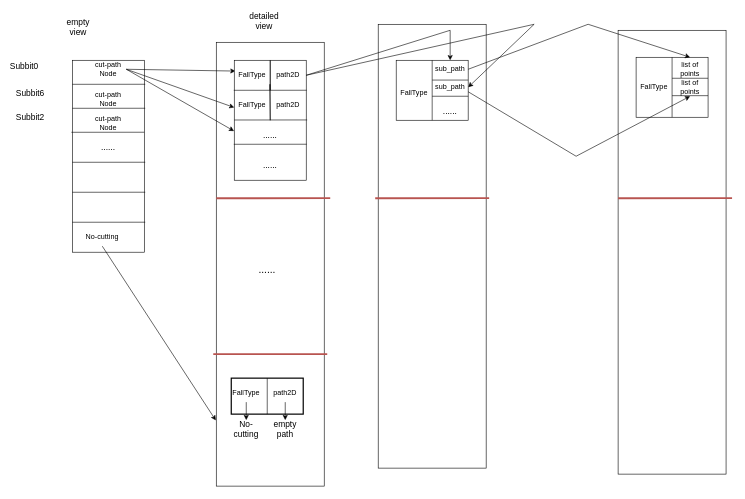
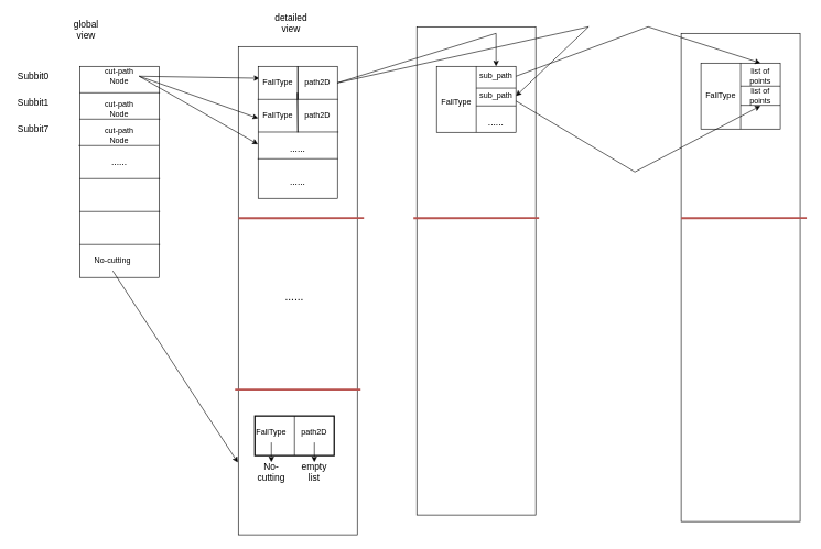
  <mxCell id="0" />
  <mxCell id="1" parent="0" />
  <mxCell id="2" value="" style="rounded=0;whiteSpace=wrap;html=1;" parent="1" vertex="1"><mxGeometry x="120" y="100" width="120" height="320" as="geometry" /></mxCell>
  <mxCell id="3" value="" style="endArrow=none;html=1;rounded=0;entryX=1.013;entryY=0.156;entryDx=0;entryDy=0;entryPerimeter=0;" parent="1" edge="1"><mxGeometry width="50" height="50" relative="1" as="geometry"><mxPoint x="118.44" y="220.08" as="sourcePoint" /><mxPoint x="240" y="220" as="targetPoint" /></mxGeometry></mxCell>
  <mxCell id="4" value="" style="endArrow=none;html=1;rounded=0;entryX=1.013;entryY=0.156;entryDx=0;entryDy=0;entryPerimeter=0;" parent="1" edge="1"><mxGeometry width="50" height="50" relative="1" as="geometry"><mxPoint x="120" y="270.08" as="sourcePoint" /><mxPoint x="241.56" y="270" as="targetPoint" /></mxGeometry></mxCell>
  <mxCell id="5" value="" style="endArrow=none;html=1;rounded=0;entryX=1.013;entryY=0.156;entryDx=0;entryDy=0;entryPerimeter=0;" parent="1" edge="1"><mxGeometry width="50" height="50" relative="1" as="geometry"><mxPoint x="120" y="320.08" as="sourcePoint" /><mxPoint x="241.56" y="320" as="targetPoint" /></mxGeometry></mxCell>
  <mxCell id="6" value="" style="endArrow=none;html=1;rounded=0;entryX=1.013;entryY=0.156;entryDx=0;entryDy=0;entryPerimeter=0;" parent="1" edge="1"><mxGeometry width="50" height="50" relative="1" as="geometry"><mxPoint x="120" y="370.08" as="sourcePoint" /><mxPoint x="241.56" y="370" as="targetPoint" /></mxGeometry></mxCell>
  <mxCell id="7" value="" style="endArrow=none;html=1;rounded=0;entryX=1.013;entryY=0.156;entryDx=0;entryDy=0;entryPerimeter=0;" parent="1" edge="1"><mxGeometry width="50" height="50" relative="1" as="geometry"><mxPoint x="120" y="180.08" as="sourcePoint" /><mxPoint x="241.56" y="180" as="targetPoint" /></mxGeometry></mxCell>
  <mxCell id="8" value="" style="endArrow=none;html=1;rounded=0;entryX=1.013;entryY=0.156;entryDx=0;entryDy=0;entryPerimeter=0;" parent="1" edge="1"><mxGeometry width="50" height="50" relative="1" as="geometry"><mxPoint x="120" y="140.08" as="sourcePoint" /><mxPoint x="241.56" y="140" as="targetPoint" /></mxGeometry></mxCell>
  <mxCell id="9" style="rounded=0;orthogonalLoop=1;jettySize=auto;html=1;exitX=1;exitY=0.5;exitDx=0;exitDy=0;entryX=0.017;entryY=0.09;entryDx=0;entryDy=0;entryPerimeter=0;" parent="1" source="12" target="15" edge="1"><mxGeometry relative="1" as="geometry" /></mxCell>
  <mxCell id="10" style="edgeStyle=none;rounded=0;orthogonalLoop=1;jettySize=auto;html=1;exitX=1;exitY=0.5;exitDx=0;exitDy=0;" parent="1" source="12" target="15" edge="1"><mxGeometry relative="1" as="geometry" /></mxCell>
  <mxCell id="11" style="edgeStyle=none;rounded=0;orthogonalLoop=1;jettySize=auto;html=1;exitX=1;exitY=0.5;exitDx=0;exitDy=0;entryX=-0.003;entryY=0.59;entryDx=0;entryDy=0;entryPerimeter=0;" parent="1" source="12" target="15" edge="1"><mxGeometry relative="1" as="geometry" /></mxCell>
  <mxCell id="12" value="cut-path Node" style="text;html=1;strokeColor=none;fillColor=none;align=center;verticalAlign=middle;whiteSpace=wrap;rounded=0;" parent="1" vertex="1"><mxGeometry x="150" y="100" width="60" height="30" as="geometry" /></mxCell>
  <mxCell id="13" value="cut-path Node" style="text;html=1;strokeColor=none;fillColor=none;align=center;verticalAlign=middle;whiteSpace=wrap;rounded=0;" parent="1" vertex="1"><mxGeometry x="150" y="150" width="60" height="30" as="geometry" /></mxCell>
  <mxCell id="14" value="cut-path Node" style="text;html=1;strokeColor=none;fillColor=none;align=center;verticalAlign=middle;whiteSpace=wrap;rounded=0;" parent="1" vertex="1"><mxGeometry x="150" y="190" width="60" height="30" as="geometry" /></mxCell>
  <mxCell id="15" value="" style="rounded=0;whiteSpace=wrap;html=1;" parent="1" vertex="1"><mxGeometry x="390" y="100" width="120" height="200" as="geometry" /></mxCell>
  <mxCell id="16" style="edgeStyle=orthogonalEdgeStyle;rounded=0;orthogonalLoop=1;jettySize=auto;html=1;exitX=0.5;exitY=1;exitDx=0;exitDy=0;" parent="1" source="15" target="15" edge="1"><mxGeometry relative="1" as="geometry" /></mxCell>
  <mxCell id="17" value="" style="endArrow=none;html=1;rounded=0;entryX=1.013;entryY=0.156;entryDx=0;entryDy=0;entryPerimeter=0;" parent="1" edge="1"><mxGeometry width="50" height="50" relative="1" as="geometry"><mxPoint x="389.22" y="150.08" as="sourcePoint" /><mxPoint x="510.78" y="150" as="targetPoint" /></mxGeometry></mxCell>
  <mxCell id="18" value="" style="endArrow=none;html=1;rounded=0;entryX=1.013;entryY=0.156;entryDx=0;entryDy=0;entryPerimeter=0;" parent="1" edge="1"><mxGeometry width="50" height="50" relative="1" as="geometry"><mxPoint x="390" y="199.58" as="sourcePoint" /><mxPoint x="511.56" y="199.5" as="targetPoint" /></mxGeometry></mxCell>
  <mxCell id="19" value="" style="endArrow=none;html=1;rounded=0;entryX=1.013;entryY=0.156;entryDx=0;entryDy=0;entryPerimeter=0;" parent="1" edge="1"><mxGeometry width="50" height="50" relative="1" as="geometry"><mxPoint x="389.22" y="240.08" as="sourcePoint" /><mxPoint x="510.78" y="240" as="targetPoint" /></mxGeometry></mxCell>
  <mxCell id="20" value="" style="rounded=0;whiteSpace=wrap;html=1;fillColor=none;" parent="1" vertex="1"><mxGeometry x="360" y="70" width="180" height="740" as="geometry" /></mxCell>
  <mxCell id="21" value="" style="endArrow=none;html=1;rounded=0;fillColor=#f8cecc;strokeColor=#b85450;strokeWidth=3;" parent="1" edge="1"><mxGeometry width="50" height="50" relative="1" as="geometry"><mxPoint x="360" y="330.08" as="sourcePoint" /><mxPoint x="550" y="330" as="targetPoint" /></mxGeometry></mxCell>
  <mxCell id="22" value="" style="endArrow=none;html=1;rounded=0;fillColor=#f8cecc;strokeColor=#b85450;strokeWidth=3;" parent="1" edge="1"><mxGeometry width="50" height="50" relative="1" as="geometry"><mxPoint x="355" y="590.08" as="sourcePoint" /><mxPoint x="545" y="590" as="targetPoint" /></mxGeometry></mxCell>
  <mxCell id="23" value="" style="endArrow=none;html=1;rounded=0;strokeWidth=1;" parent="1" edge="1"><mxGeometry width="50" height="50" relative="1" as="geometry"><mxPoint x="450" y="100" as="sourcePoint" /><mxPoint x="450" y="100" as="targetPoint" /><Array as="points"><mxPoint x="450" y="150" /></Array></mxGeometry></mxCell>
  <mxCell id="24" value="" style="endArrow=none;html=1;rounded=0;strokeWidth=1;" parent="1" edge="1"><mxGeometry width="50" height="50" relative="1" as="geometry"><mxPoint x="449.5" y="140" as="sourcePoint" /><mxPoint x="449.5" y="140" as="targetPoint" /><Array as="points"><mxPoint x="450" y="200" /></Array></mxGeometry></mxCell>
  <mxCell id="25" value="FallType" style="text;html=1;strokeColor=none;fillColor=none;align=center;verticalAlign=middle;whiteSpace=wrap;rounded=0;" parent="1" vertex="1"><mxGeometry x="390" y="110" width="60" height="30" as="geometry" /></mxCell>
  <mxCell id="26" style="rounded=0;orthogonalLoop=1;jettySize=auto;html=1;exitX=1;exitY=0.5;exitDx=0;exitDy=0;entryX=0.5;entryY=0;entryDx=0;entryDy=0;" edge="1" parent="1" source="28" target="59"><mxGeometry relative="1" as="geometry"><mxPoint x="730" y="115" as="targetPoint" /><Array as="points"><mxPoint x="750" y="50" /></Array></mxGeometry></mxCell>
  <mxCell id="27" style="edgeStyle=none;rounded=0;orthogonalLoop=1;jettySize=auto;html=1;exitX=1;exitY=0.5;exitDx=0;exitDy=0;entryX=1;entryY=0.5;entryDx=0;entryDy=0;" edge="1" parent="1" source="28" target="61"><mxGeometry relative="1" as="geometry"><Array as="points"><mxPoint x="890" y="40" /></Array></mxGeometry></mxCell>
  <mxCell id="28" value="path2D" style="text;html=1;strokeColor=none;fillColor=none;align=center;verticalAlign=middle;whiteSpace=wrap;rounded=0;" parent="1" vertex="1"><mxGeometry x="450" y="110" width="60" height="30" as="geometry" /></mxCell>
  <mxCell id="29" value="FallType" style="text;html=1;strokeColor=none;fillColor=none;align=center;verticalAlign=middle;whiteSpace=wrap;rounded=0;" parent="1" vertex="1"><mxGeometry x="390" y="160" width="60" height="30" as="geometry" /></mxCell>
  <mxCell id="30" value="path2D" style="text;html=1;strokeColor=none;fillColor=none;align=center;verticalAlign=middle;whiteSpace=wrap;rounded=0;" parent="1" vertex="1"><mxGeometry x="450" y="160" width="60" height="30" as="geometry" /></mxCell>
  <mxCell id="31" value="&lt;font style=&quot;font-size: 14px;&quot;&gt;......&lt;/font&gt;" style="text;html=1;strokeColor=none;fillColor=none;align=center;verticalAlign=middle;whiteSpace=wrap;rounded=0;" parent="1" vertex="1"><mxGeometry x="420" y="210" width="60" height="30" as="geometry" /></mxCell>
  <mxCell id="32" value="&lt;font style=&quot;font-size: 14px;&quot;&gt;......&lt;/font&gt;" style="text;html=1;strokeColor=none;fillColor=none;align=center;verticalAlign=middle;whiteSpace=wrap;rounded=0;" parent="1" vertex="1"><mxGeometry x="420" y="260" width="60" height="30" as="geometry" /></mxCell>
  <mxCell id="33" value="&lt;font style=&quot;font-size: 14px;&quot;&gt;......&lt;/font&gt;" style="text;html=1;strokeColor=none;fillColor=none;align=center;verticalAlign=middle;whiteSpace=wrap;rounded=0;" parent="1" vertex="1"><mxGeometry x="150" y="230" width="60" height="30" as="geometry" /></mxCell>
  <mxCell id="34" value="&lt;p style=&quot;line-height: 1.7;&quot;&gt;&lt;font style=&quot;font-size: 17px;&quot;&gt;......&lt;/font&gt;&lt;/p&gt;" style="text;html=1;strokeColor=none;fillColor=none;align=center;verticalAlign=middle;whiteSpace=wrap;rounded=0;strokeWidth=2;perimeterSpacing=1;" parent="1" vertex="1"><mxGeometry x="340" y="370" width="210" height="160" as="geometry" /></mxCell>
- <mxCell id="35" value="empty view" style="text;html=1;strokeColor=none;fillColor=none;align=center;verticalAlign=middle;whiteSpace=wrap;rounded=0;fontSize=14;" parent="1" vertex="1"><mxGeometry x="100" y="30" width="60" height="30" as="geometry" /></mxCell>
+ <mxCell id="35" value="global view" style="text;html=1;strokeColor=none;fillColor=none;align=center;verticalAlign=middle;whiteSpace=wrap;rounded=0;fontSize=14;" parent="1" vertex="1"><mxGeometry x="100" y="30" width="60" height="30" as="geometry" /></mxCell>
  <mxCell id="36" value="detailed view" style="text;html=1;strokeColor=none;fillColor=none;align=center;verticalAlign=middle;whiteSpace=wrap;rounded=0;fontSize=14;" parent="1" vertex="1"><mxGeometry x="410" y="20" width="60" height="30" as="geometry" /></mxCell>
- <mxCell id="37" value="Subbit0" style="text;html=1;strokeColor=none;fillColor=none;align=center;verticalAlign=middle;whiteSpace=wrap;rounded=0;fontSize=14;" parent="1" vertex="1"><mxGeometry x="10" y="95" width="60" height="30" as="geometry" /></mxCell>
- <mxCell id="38" value="Subbit6" style="text;html=1;strokeColor=none;fillColor=none;align=center;verticalAlign=middle;whiteSpace=wrap;rounded=0;fontSize=14;" parent="1" vertex="1"><mxGeometry x="20" y="140" width="60" height="30" as="geometry" /></mxCell>
- <mxCell id="39" value="Subbit2" style="text;html=1;strokeColor=none;fillColor=none;align=center;verticalAlign=middle;whiteSpace=wrap;rounded=0;fontSize=14;" parent="1" vertex="1"><mxGeometry x="20" y="180" width="60" height="30" as="geometry" /></mxCell>
+ <mxCell id="37" value="Subbit0" style="text;html=1;strokeColor=none;fillColor=none;align=center;verticalAlign=middle;whiteSpace=wrap;rounded=0;fontSize=14;" parent="1" vertex="1"><mxGeometry x="20" y="100" width="60" height="30" as="geometry" /></mxCell>
+ <mxCell id="38" value="Subbit1" style="text;html=1;strokeColor=none;fillColor=none;align=center;verticalAlign=middle;whiteSpace=wrap;rounded=0;fontSize=14;" parent="1" vertex="1"><mxGeometry x="20" y="140" width="60" height="30" as="geometry" /></mxCell>
+ <mxCell id="39" value="Subbit7" style="text;html=1;strokeColor=none;fillColor=none;align=center;verticalAlign=middle;whiteSpace=wrap;rounded=0;fontSize=14;" parent="1" vertex="1"><mxGeometry x="20" y="180" width="60" height="30" as="geometry" /></mxCell>
  <mxCell id="40" style="edgeStyle=none;rounded=0;orthogonalLoop=1;jettySize=auto;html=1;exitX=0.5;exitY=1;exitDx=0;exitDy=0;entryX=-0.004;entryY=0.852;entryDx=0;entryDy=0;entryPerimeter=0;fontSize=14;strokeWidth=1;" parent="1" source="41" target="20" edge="1"><mxGeometry relative="1" as="geometry" /></mxCell>
  <mxCell id="41" value="No-cutting" style="text;html=1;strokeColor=none;fillColor=none;align=center;verticalAlign=middle;whiteSpace=wrap;rounded=0;" parent="1" vertex="1"><mxGeometry x="140" y="380" width="60" height="30" as="geometry" /></mxCell>
  <mxCell id="42" value="" style="rounded=0;whiteSpace=wrap;html=1;fontSize=14;strokeWidth=2;fillColor=none;" parent="1" vertex="1"><mxGeometry x="385" y="630" width="120" height="60" as="geometry" /></mxCell>
  <mxCell id="43" value="" style="endArrow=none;html=1;rounded=0;fontSize=14;strokeWidth=1;entryX=0.5;entryY=0;entryDx=0;entryDy=0;exitX=0.5;exitY=1;exitDx=0;exitDy=0;" parent="1" source="42" target="42" edge="1"><mxGeometry width="50" height="50" relative="1" as="geometry"><mxPoint x="410" y="690" as="sourcePoint" /><mxPoint x="460" y="640" as="targetPoint" /></mxGeometry></mxCell>
  <mxCell id="44" value="&lt;span style=&quot;color: rgba(0, 0, 0, 0); font-family: monospace; font-size: 0px; text-align: start;&quot;&gt;%3CmxGraphModel%3E%3Croot%3E%3CmxCell%20id%3D%220%22%2F%3E%3CmxCell%20id%3D%221%22%20parent%3D%220%22%2F%3E%3CmxCell%20id%3D%222%22%20value%3D%22FallType%22%20style%3D%22text%3Bhtml%3D1%3BstrokeColor%3Dnone%3BfillColor%3Dnone%3Balign%3Dcenter%3BverticalAlign%3Dmiddle%3BwhiteSpace%3Dwrap%3Brounded%3D0%3B%22%20vertex%3D%221%22%20parent%3D%221%22%3E%3CmxGeometry%20x%3D%22400%22%20y%3D%22100%22%20width%3D%2260%22%20height%3D%2230%22%20as%3D%22geometry%22%2F%3E%3C%2FmxCell%3E%3C%2Froot%3E%3C%2FmxGraphModel%3E&lt;/span&gt;&lt;span style=&quot;color: rgba(0, 0, 0, 0); font-family: monospace; font-size: 0px; text-align: start;&quot;&gt;%3CmxGraphModel%3E%3Croot%3E%3CmxCell%20id%3D%220%22%2F%3E%3CmxCell%20id%3D%221%22%20parent%3D%220%22%2F%3E%3CmxCell%20id%3D%222%22%20value%3D%22FallType%22%20style%3D%22text%3Bhtml%3D1%3BstrokeColor%3Dnone%3BfillColor%3Dnone%3Balign%3Dcenter%3BverticalAlign%3Dmiddle%3BwhiteSpace%3Dwrap%3Brounded%3D0%3B%22%20vertex%3D%221%22%20parent%3D%221%22%3E%3CmxGeometry%20x%3D%22400%22%20y%3D%22100%22%20width%3D%2260%22%20height%3D%2230%22%20as%3D%22geometry%22%2F%3E%3C%2FmxCell%3E%3C%2Froot%3E%3C%2FmxGraphModel%3E&lt;/span&gt;" style="text;html=1;strokeColor=none;fillColor=none;align=center;verticalAlign=middle;whiteSpace=wrap;rounded=0;" parent="1" vertex="1"><mxGeometry x="380" y="640" width="60" height="30" as="geometry" /></mxCell>
  <mxCell id="45" style="edgeStyle=none;rounded=0;orthogonalLoop=1;jettySize=auto;html=1;exitX=0.5;exitY=1;exitDx=0;exitDy=0;entryX=0.5;entryY=0;entryDx=0;entryDy=0;fontSize=14;strokeWidth=1;" parent="1" source="46" target="49" edge="1"><mxGeometry relative="1" as="geometry" /></mxCell>
  <mxCell id="46" value="FallType" style="text;html=1;strokeColor=none;fillColor=none;align=center;verticalAlign=middle;whiteSpace=wrap;rounded=0;" parent="1" vertex="1"><mxGeometry x="380" y="640" width="60" height="30" as="geometry" /></mxCell>
  <mxCell id="47" style="edgeStyle=none;rounded=0;orthogonalLoop=1;jettySize=auto;html=1;exitX=0.5;exitY=1;exitDx=0;exitDy=0;entryX=0.5;entryY=0;entryDx=0;entryDy=0;fontSize=14;strokeWidth=1;" parent="1" source="48" target="50" edge="1"><mxGeometry relative="1" as="geometry" /></mxCell>
  <mxCell id="48" value="path2D" style="text;html=1;strokeColor=none;fillColor=none;align=center;verticalAlign=middle;whiteSpace=wrap;rounded=0;" parent="1" vertex="1"><mxGeometry x="445" y="640" width="60" height="30" as="geometry" /></mxCell>
  <mxCell id="49" value="No-cutting" style="text;html=1;strokeColor=none;fillColor=none;align=center;verticalAlign=middle;whiteSpace=wrap;rounded=0;fontSize=14;" parent="1" vertex="1"><mxGeometry x="380" y="700" width="60" height="30" as="geometry" /></mxCell>
- <mxCell id="50" value="empty path" style="text;html=1;strokeColor=none;fillColor=none;align=center;verticalAlign=middle;whiteSpace=wrap;rounded=0;fontSize=14;" parent="1" vertex="1"><mxGeometry x="445" y="700" width="60" height="30" as="geometry" /></mxCell>
+ <mxCell id="50" value="empty list" style="text;html=1;strokeColor=none;fillColor=none;align=center;verticalAlign=middle;whiteSpace=wrap;rounded=0;fontSize=14;" parent="1" vertex="1"><mxGeometry x="445" y="700" width="60" height="30" as="geometry" /></mxCell>
  <mxCell id="51" value="" style="rounded=0;whiteSpace=wrap;html=1;fillColor=none;" vertex="1" parent="1"><mxGeometry x="630" y="40" width="180" height="740" as="geometry" /></mxCell>
  <mxCell id="52" value="" style="endArrow=none;html=1;rounded=0;fillColor=#f8cecc;strokeColor=#b85450;strokeWidth=3;" edge="1" parent="1"><mxGeometry width="50" height="50" relative="1" as="geometry"><mxPoint x="625" y="330.08" as="sourcePoint" /><mxPoint x="815" y="330" as="targetPoint" /></mxGeometry></mxCell>
  <mxCell id="53" value="" style="rounded=0;whiteSpace=wrap;html=1;fillColor=default;" vertex="1" parent="1"><mxGeometry x="660" y="100" width="120" height="100" as="geometry" /></mxCell>
  <mxCell id="54" value="" style="endArrow=none;html=1;rounded=0;entryX=0.5;entryY=0;entryDx=0;entryDy=0;exitX=0.5;exitY=1;exitDx=0;exitDy=0;" edge="1" parent="1" source="53" target="53"><mxGeometry width="50" height="50" relative="1" as="geometry"><mxPoint x="690" y="150" as="sourcePoint" /><mxPoint x="740" y="100" as="targetPoint" /></mxGeometry></mxCell>
  <mxCell id="55" value="FallType" style="text;html=1;strokeColor=none;fillColor=none;align=center;verticalAlign=middle;whiteSpace=wrap;rounded=0;" vertex="1" parent="1"><mxGeometry x="660" y="140" width="60" height="30" as="geometry" /></mxCell>
  <mxCell id="56" value="" style="endArrow=none;html=1;rounded=0;" edge="1" parent="1"><mxGeometry width="50" height="50" relative="1" as="geometry"><mxPoint x="720" y="133" as="sourcePoint" /><mxPoint x="780" y="133" as="targetPoint" /></mxGeometry></mxCell>
  <mxCell id="57" value="" style="endArrow=none;html=1;rounded=0;" edge="1" parent="1"><mxGeometry width="50" height="50" relative="1" as="geometry"><mxPoint x="720" y="160" as="sourcePoint" /><mxPoint x="780" y="160" as="targetPoint" /></mxGeometry></mxCell>
  <mxCell id="58" style="edgeStyle=none;rounded=0;orthogonalLoop=1;jettySize=auto;html=1;exitX=1;exitY=0.5;exitDx=0;exitDy=0;entryX=0.75;entryY=0;entryDx=0;entryDy=0;" edge="1" parent="1" source="59" target="65"><mxGeometry relative="1" as="geometry"><Array as="points"><mxPoint x="980" y="40" /></Array></mxGeometry></mxCell>
  <mxCell id="59" value="sub_path" style="text;html=1;strokeColor=none;fillColor=none;align=center;verticalAlign=middle;whiteSpace=wrap;rounded=0;" vertex="1" parent="1"><mxGeometry x="720" y="100" width="60" height="30" as="geometry" /></mxCell>
  <mxCell id="60" style="edgeStyle=none;rounded=0;orthogonalLoop=1;jettySize=auto;html=1;exitX=1;exitY=0.75;exitDx=0;exitDy=0;entryX=0.5;entryY=1;entryDx=0;entryDy=0;" edge="1" parent="1" source="61" target="71"><mxGeometry relative="1" as="geometry"><Array as="points"><mxPoint x="960" y="260" /></Array></mxGeometry></mxCell>
  <mxCell id="61" value="sub_path" style="text;html=1;strokeColor=none;fillColor=none;align=center;verticalAlign=middle;whiteSpace=wrap;rounded=0;" vertex="1" parent="1"><mxGeometry x="720" y="130" width="60" height="30" as="geometry" /></mxCell>
  <mxCell id="62" value="&lt;font style=&quot;font-size: 14px;&quot;&gt;......&lt;/font&gt;" style="text;html=1;strokeColor=none;fillColor=none;align=center;verticalAlign=middle;whiteSpace=wrap;rounded=0;" vertex="1" parent="1"><mxGeometry x="720" y="170" width="60" height="30" as="geometry" /></mxCell>
  <mxCell id="63" value="" style="rounded=0;whiteSpace=wrap;html=1;fillColor=none;" vertex="1" parent="1"><mxGeometry x="1030" y="50" width="180" height="740" as="geometry" /></mxCell>
  <mxCell id="64" value="" style="endArrow=none;html=1;rounded=0;fillColor=#f8cecc;strokeColor=#b85450;strokeWidth=3;" edge="1" parent="1"><mxGeometry width="50" height="50" relative="1" as="geometry"><mxPoint x="1030" y="330.08" as="sourcePoint" /><mxPoint x="1220" y="330" as="targetPoint" /></mxGeometry></mxCell>
  <mxCell id="65" value="" style="rounded=0;whiteSpace=wrap;html=1;fillColor=none;" vertex="1" parent="1"><mxGeometry x="1060" y="95" width="120" height="100" as="geometry" /></mxCell>
  <mxCell id="66" value="" style="endArrow=none;html=1;rounded=0;entryX=0.5;entryY=0;entryDx=0;entryDy=0;exitX=0.5;exitY=1;exitDx=0;exitDy=0;" edge="1" parent="1" source="65" target="65"><mxGeometry width="50" height="50" relative="1" as="geometry"><mxPoint x="970" y="210" as="sourcePoint" /><mxPoint x="1020" y="160" as="targetPoint" /></mxGeometry></mxCell>
  <mxCell id="67" value="FallType" style="text;html=1;strokeColor=none;fillColor=none;align=center;verticalAlign=middle;whiteSpace=wrap;rounded=0;" vertex="1" parent="1"><mxGeometry x="1060" y="130" width="60" height="30" as="geometry" /></mxCell>
  <mxCell id="68" value="" style="endArrow=none;html=1;rounded=0;exitX=1;exitY=0;exitDx=0;exitDy=0;" edge="1" parent="1" source="67"><mxGeometry width="50" height="50" relative="1" as="geometry"><mxPoint x="920" y="160" as="sourcePoint" /><mxPoint x="1180" y="130" as="targetPoint" /></mxGeometry></mxCell>
  <mxCell id="69" value="" style="endArrow=none;html=1;rounded=0;exitX=1;exitY=0;exitDx=0;exitDy=0;" edge="1" parent="1"><mxGeometry width="50" height="50" relative="1" as="geometry"><mxPoint x="1120" y="159" as="sourcePoint" /><mxPoint x="1180" y="159" as="targetPoint" /></mxGeometry></mxCell>
  <mxCell id="70" value="list of points" style="text;html=1;strokeColor=none;fillColor=none;align=center;verticalAlign=middle;whiteSpace=wrap;rounded=0;" vertex="1" parent="1"><mxGeometry x="1120" y="100" width="60" height="30" as="geometry" /></mxCell>
  <mxCell id="71" value="list of points" style="text;html=1;strokeColor=none;fillColor=none;align=center;verticalAlign=middle;whiteSpace=wrap;rounded=0;" vertex="1" parent="1"><mxGeometry x="1120" y="130" width="60" height="30" as="geometry" /></mxCell>
